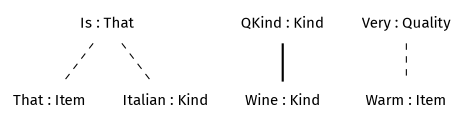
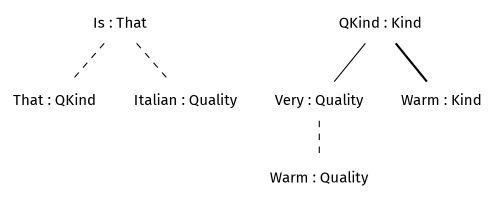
  graph {
    fontname="Fira Sans"
    node [fontname="Fira Sans" shape=plaintext style=solid]
    edge [fontname="Fira Sans" style=dashed]
    n1 [label="Is : That"]
-   n2 [label="That : Item"]
-   n3 [label="Italian : Kind"]
+   n2 [label="That : QKind"]
+   n3 [label="Italian : Quality"]
    n4 [label="QKind : Kind"]
    n5 [label="Very : Quality"]
-   n6 [label="Wine : Kind"]
-   n7 [label="Warm : Item"]
+   n6 [label="Warm : Kind"]
+   n7 [label="Warm : Quality"]
    n1 -- n2
    n1 -- n3
+   n4 -- n5 [style=solid]
    n4 -- n6 [style=bold]
    n5 -- n7
  }
